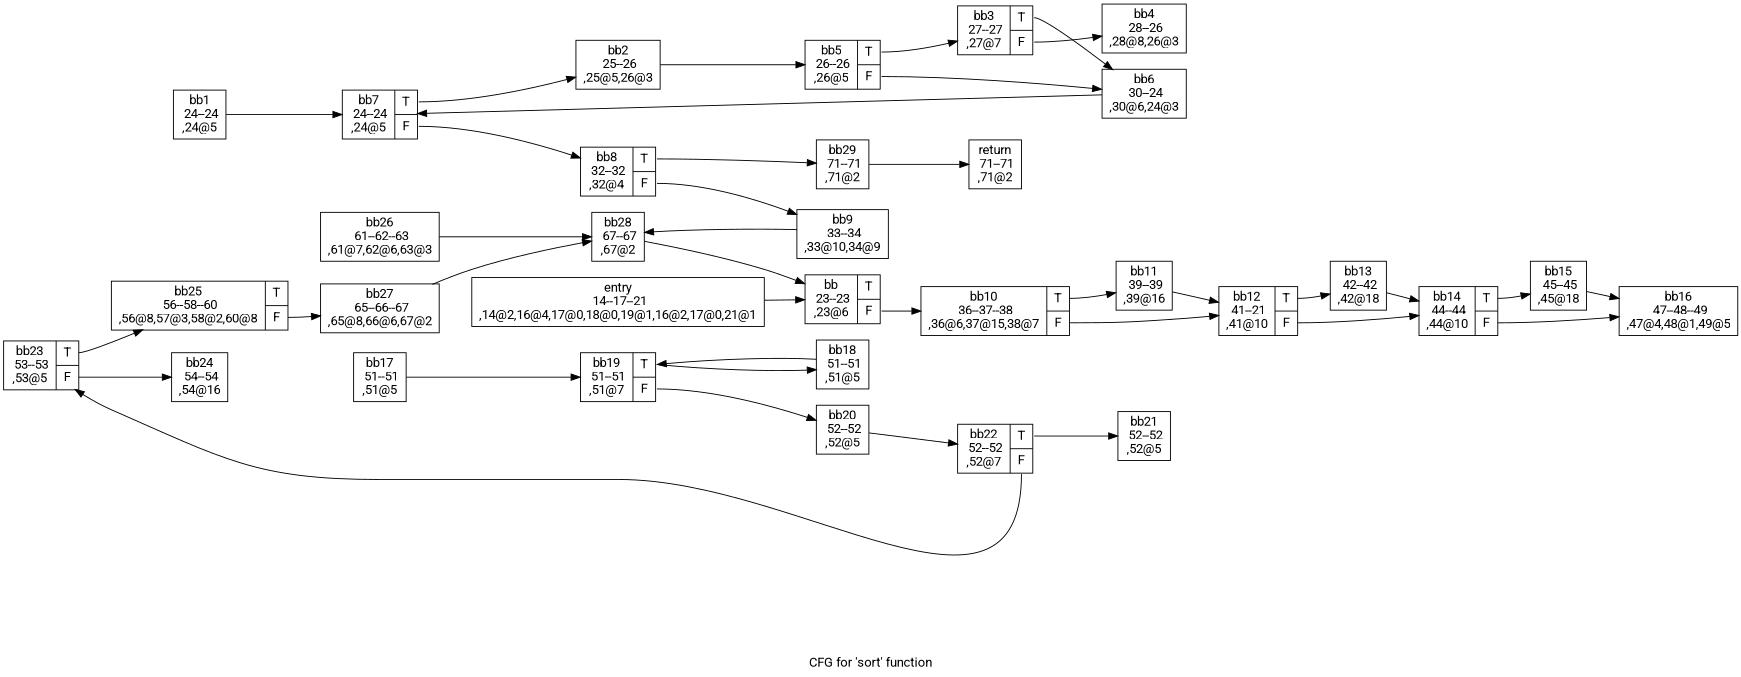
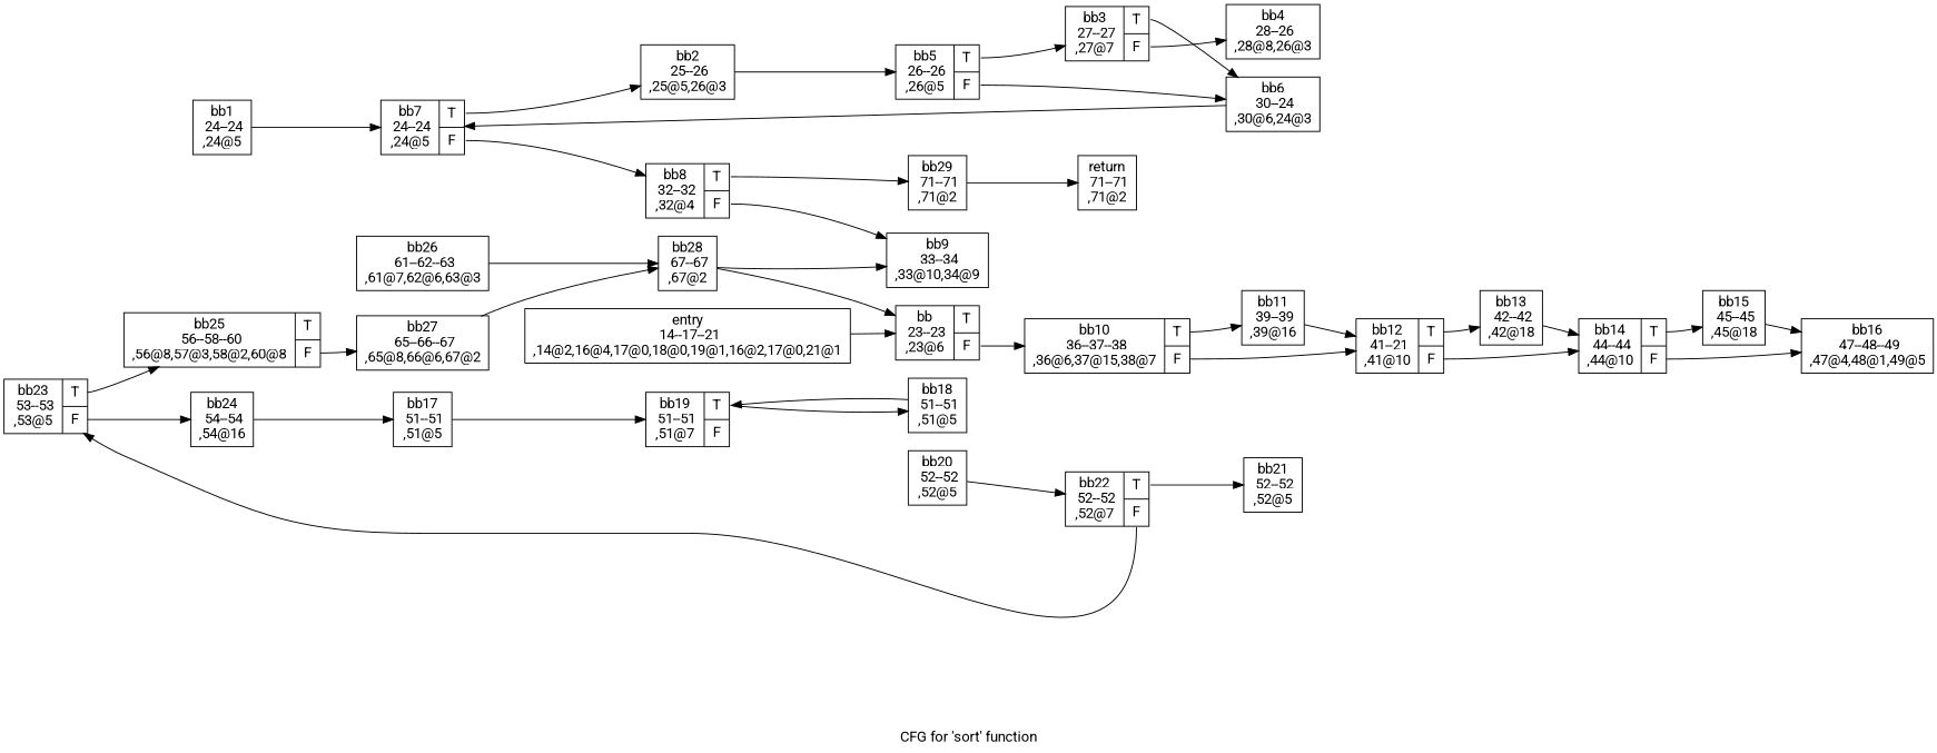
  digraph {
    fontname=Roboto
    label="CFG for 'sort' function"
    rankdir=LR
    node [fontname=Roboto shape=record]
    edge [fontname=Roboto]
    n1 [label="{entry\n 14--17--21\n,14@2,16@4,17@0,18@0,19@1,16@2,17@0,21@1\n}"]
    n2 [label="{bb\n 23--23\n,23@6\n|{<s0>T|<s1>F}}"]
    n3 [label="{bb10\n 36--37--38\n,36@6,37@15,38@7\n|{<s0>T|<s1>F}}"]
    n4 [label="{bb1\n 24--24\n,24@5\n}"]
    n5 [label="{bb7\n 24--24\n,24@5\n|{<s0>T|<s1>F}}"]
    n6 [label="{bb11\n 39--39\n,39@16\n}"]
    n7 [label="{bb12\n 41--21\n,41@10\n|{<s0>T|<s1>F}}"]
    n8 [label="{bb2\n 25--26\n,25@5,26@3\n}"]
    n9 [label="{bb8\n 32--32\n,32@4\n|{<s0>T|<s1>F}}"]
    n10 [label="{bb13\n 42--42\n,42@18\n}"]
    n11 [label="{bb14\n 44--44\n,44@10\n|{<s0>T|<s1>F}}"]
    n12 [label="{bb5\n 26--26\n,26@5\n|{<s0>T|<s1>F}}"]
    n13 [label="{bb29\n 71--71\n,71@2\n}"]
    n14 [label="{bb9\n 33--34\n,33@10,34@9\n}"]
    n15 [label="{bb3\n 27--27\n,27@7\n|{<s0>T|<s1>F}}"]
    n16 [label="{bb6\n 30--24\n,30@6,24@3\n}"]
    n17 [label="{bb4\n 28--26\n,28@8,26@3\n}"]
    n18 [label="{return\n 71--71\n,71@2\n}"]
    n19 [label="{bb28\n 67--67\n,67@2\n}"]
    n20 [label="{bb15\n 45--45\n,45@18\n}"]
    n21 [label="{bb16\n 47--48--49\n,47@4,48@1,49@5\n}"]
    n22 [label="{bb17\n 51--51\n,51@5\n}"]
    n23 [label="{bb19\n 51--51\n,51@7\n|{<s0>T|<s1>F}}"]
    n24 [label="{bb18\n 51--51\n,51@5\n}"]
    n25 [label="{bb20\n 52--52\n,52@5\n}"]
    n26 [label="{bb22\n 52--52\n,52@7\n|{<s0>T|<s1>F}}"]
    n27 [label="{bb21\n 52--52\n,52@5\n}"]
    n28 [label="{bb23\n 53--53\n,53@5\n|{<s0>T|<s1>F}}"]
    n29 [label="{bb25\n 56--58--60\n,56@8,57@3,58@2,60@8\n|{<s0>T|<s1>F}}"]
    n30 [label="{bb24\n 54--54\n,54@16\n}"]
    n31 [label="{bb27\n 65--66--67\n,65@8,66@6,67@2\n}"]
    n32 [label="{bb26\n 61--62--63\n,61@7,62@6,63@3\n}"]
    n1 -> n2
    n2 -> n3 [tailport=s1]
    n3 -> n6 [tailport=s0]
    n3 -> n7 [tailport=s1]
    n4 -> n5
    n5 -> n8 [tailport=s0]
    n5 -> n9 [tailport=s1]
    n6 -> n7
    n7 -> n10 [tailport=s0]
    n7 -> n11 [tailport=s1]
    n8 -> n12
    n9 -> n13 [tailport=s0]
    n9 -> n14 [tailport=s1]
    n10 -> n11
    n11 -> n20 [tailport=s0]
    n11 -> n21 [tailport=s1]
    n12 -> n15 [tailport=s0]
    n12 -> n16 [tailport=s1]
    n13 -> n18
-   n14 -> n19
+   n19 -> n14
    n15 -> n16 [tailport=s0]
    n15 -> n17 [tailport=s1]
    n16 -> n5
    n19 -> n2
    n20 -> n21
    n22 -> n23
    n23 -> n24 [tailport=s0]
-   n23 -> n25 [tailport=s1]
    n24 -> n23
    n25 -> n26
    n26 -> n27 [tailport=s0]
    n26 -> n28 [tailport=s1]
    n28 -> n29 [tailport=s0]
    n28 -> n30 [tailport=s1]
    n29 -> n31 [tailport=s1]
+   n30 -> n22
    n31 -> n19
    n32 -> n19
  }
